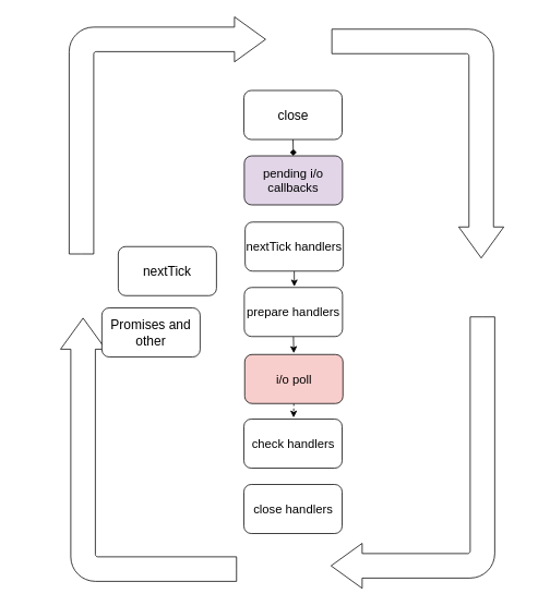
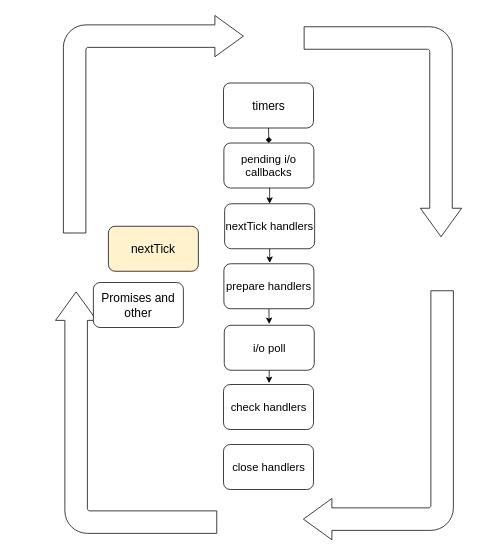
  <mxCell id="0" />
  <mxCell id="1" parent="0" />
- <mxCell id="3" value="pending i/o callbacks" style="rounded=1;whiteSpace=wrap;html=1;strokeWidth=1;fontSize=15;fillColor=#e1d5e7;" vertex="1" parent="1"><mxGeometry x="298" y="190" width="120" height="60" as="geometry" /></mxCell>
+ <mxCell id="2" style="edgeStyle=orthogonalEdgeStyle;rounded=0;orthogonalLoop=1;jettySize=auto;html=1;exitX=0.5;exitY=1;exitDx=0;exitDy=0;entryX=0.5;entryY=0;entryDx=0;entryDy=0;fontSize=15;" edge="1" parent="1" source="3" target="7"><mxGeometry relative="1" as="geometry" /></mxCell>
+ <mxCell id="3" value="pending i/o callbacks" style="rounded=1;whiteSpace=wrap;html=1;strokeWidth=1;fontSize=15;" vertex="1" parent="1"><mxGeometry x="298" y="190" width="120" height="60" as="geometry" /></mxCell>
  <mxCell id="4" style="edgeStyle=orthogonalEdgeStyle;rounded=0;orthogonalLoop=1;jettySize=auto;html=1;exitX=0.5;exitY=1;exitDx=0;exitDy=0;entryX=0.5;entryY=0;entryDx=0;entryDy=0;fontSize=15;endArrow=diamond;" edge="1" parent="1" source="5" target="3"><mxGeometry relative="1" as="geometry" /></mxCell>
- <mxCell id="5" value="close" style="rounded=1;whiteSpace=wrap;html=1;strokeWidth=1;fontSize=16;" vertex="1" parent="1"><mxGeometry x="297.5" y="110" width="120" height="60" as="geometry" /></mxCell>
+ <mxCell id="5" value="timers" style="rounded=1;whiteSpace=wrap;html=1;strokeWidth=1;fontSize=16;" vertex="1" parent="1"><mxGeometry x="297.5" y="110" width="120" height="60" as="geometry" /></mxCell>
  <mxCell id="6" style="edgeStyle=orthogonalEdgeStyle;rounded=0;orthogonalLoop=1;jettySize=auto;html=1;exitX=0.5;exitY=1;exitDx=0;exitDy=0;fontSize=15;" edge="1" parent="1" source="7"><mxGeometry relative="1" as="geometry"><mxPoint x="359.111" y="349.889" as="targetPoint" /></mxGeometry></mxCell>
  <mxCell id="7" value="nextTick handlers" style="rounded=1;whiteSpace=wrap;html=1;strokeWidth=1;fontSize=15;" vertex="1" parent="1"><mxGeometry x="299" y="271" width="120" height="60" as="geometry" /></mxCell>
  <mxCell id="8" style="edgeStyle=orthogonalEdgeStyle;rounded=0;orthogonalLoop=1;jettySize=auto;html=1;exitX=0.5;exitY=1;exitDx=0;exitDy=0;entryX=0.5;entryY=0;entryDx=0;entryDy=0;fontSize=15;" edge="1" parent="1" source="9"><mxGeometry relative="1" as="geometry"><mxPoint x="358.471" y="431.353" as="targetPoint" /></mxGeometry></mxCell>
  <mxCell id="9" value="prepare handlers" style="rounded=1;whiteSpace=wrap;html=1;strokeWidth=1;fontSize=15;" vertex="1" parent="1"><mxGeometry x="298" y="351" width="120" height="60" as="geometry" /></mxCell>
- <mxCell id="10" style="edgeStyle=orthogonalEdgeStyle;rounded=0;orthogonalLoop=1;jettySize=auto;html=1;exitX=0.5;exitY=1;exitDx=0;exitDy=0;entryX=0.506;entryY=-0.03;entryDx=0;entryDy=0;entryPerimeter=0;fontSize=15;dashed=1;" edge="1" parent="1" source="11" target="12"><mxGeometry relative="1" as="geometry" /></mxCell>
- <mxCell id="11" value="i/o poll" style="rounded=1;whiteSpace=wrap;html=1;strokeWidth=1;fontSize=15;fillColor=#f8cecc;" vertex="1" parent="1"><mxGeometry x="298.5" y="433" width="120" height="60" as="geometry" /></mxCell>
+ <mxCell id="10" style="edgeStyle=orthogonalEdgeStyle;rounded=0;orthogonalLoop=1;jettySize=auto;html=1;exitX=0.5;exitY=1;exitDx=0;exitDy=0;entryX=0.506;entryY=-0.03;entryDx=0;entryDy=0;entryPerimeter=0;fontSize=15;" edge="1" parent="1" source="11" target="12"><mxGeometry relative="1" as="geometry" /></mxCell>
+ <mxCell id="11" value="i/o poll" style="rounded=1;whiteSpace=wrap;html=1;strokeWidth=1;fontSize=15;" vertex="1" parent="1"><mxGeometry x="298.5" y="433" width="120" height="60" as="geometry" /></mxCell>
  <mxCell id="12" value="check handlers" style="rounded=1;whiteSpace=wrap;html=1;strokeWidth=1;fontSize=15;" vertex="1" parent="1"><mxGeometry x="297.5" y="512" width="120" height="60" as="geometry" /></mxCell>
  <mxCell id="13" value="close handlers" style="rounded=1;whiteSpace=wrap;html=1;strokeWidth=1;fontSize=15;" vertex="1" parent="1"><mxGeometry x="297.5" y="592" width="120" height="60" as="geometry" /></mxCell>
  <mxCell id="14" value="" style="html=1;shadow=0;dashed=0;align=center;verticalAlign=middle;shape=mxgraph.arrows2.bendArrow;dy=15;dx=38;notch=0;arrowHead=55;rounded=1;strokeWidth=1;fontSize=15;" vertex="1" parent="1"><mxGeometry x="84" y="20" width="240" height="290" as="geometry" /></mxCell>
  <mxCell id="15" value="" style="html=1;shadow=0;dashed=0;align=center;verticalAlign=middle;shape=mxgraph.arrows2.bendArrow;dy=15;dx=38;notch=0;arrowHead=55;rounded=1;strokeWidth=1;fontSize=15;rotation=180;" vertex="1" parent="1"><mxGeometry x="404" y="387" width="200" height="332" as="geometry" /></mxCell>
  <mxCell id="16" value="" style="html=1;shadow=0;dashed=0;align=center;verticalAlign=middle;shape=mxgraph.arrows2.bendArrow;dy=15;dx=38;notch=0;arrowHead=55;rounded=1;strokeWidth=1;fontSize=15;rotation=90;" vertex="1" parent="1"><mxGeometry x="370" y="70" width="280" height="210" as="geometry" /></mxCell>
  <mxCell id="17" value="" style="html=1;shadow=0;dashed=0;align=center;verticalAlign=middle;shape=mxgraph.arrows2.bendArrow;dy=15;dx=38;notch=0;arrowHead=55;rounded=1;strokeWidth=1;fontSize=15;rotation=-90;" vertex="1" parent="1"><mxGeometry x="20" y="442" width="322" height="215" as="geometry" /></mxCell>
- <mxCell id="18" value="nextTick" style="rounded=1;whiteSpace=wrap;html=1;strokeWidth=1;fontSize=16;" vertex="1" parent="1"><mxGeometry x="144" y="301" width="120" height="60" as="geometry" /></mxCell>
+ <mxCell id="18" value="nextTick" style="rounded=1;whiteSpace=wrap;html=1;strokeWidth=1;fontSize=16;fillColor=#fff2cc;" vertex="1" parent="1"><mxGeometry x="144" y="301" width="120" height="60" as="geometry" /></mxCell>
  <mxCell id="19" value="Promises and other" style="rounded=1;whiteSpace=wrap;html=1;strokeWidth=1;fontSize=16;" vertex="1" parent="1"><mxGeometry x="124" y="376" width="120" height="60" as="geometry" /></mxCell>
